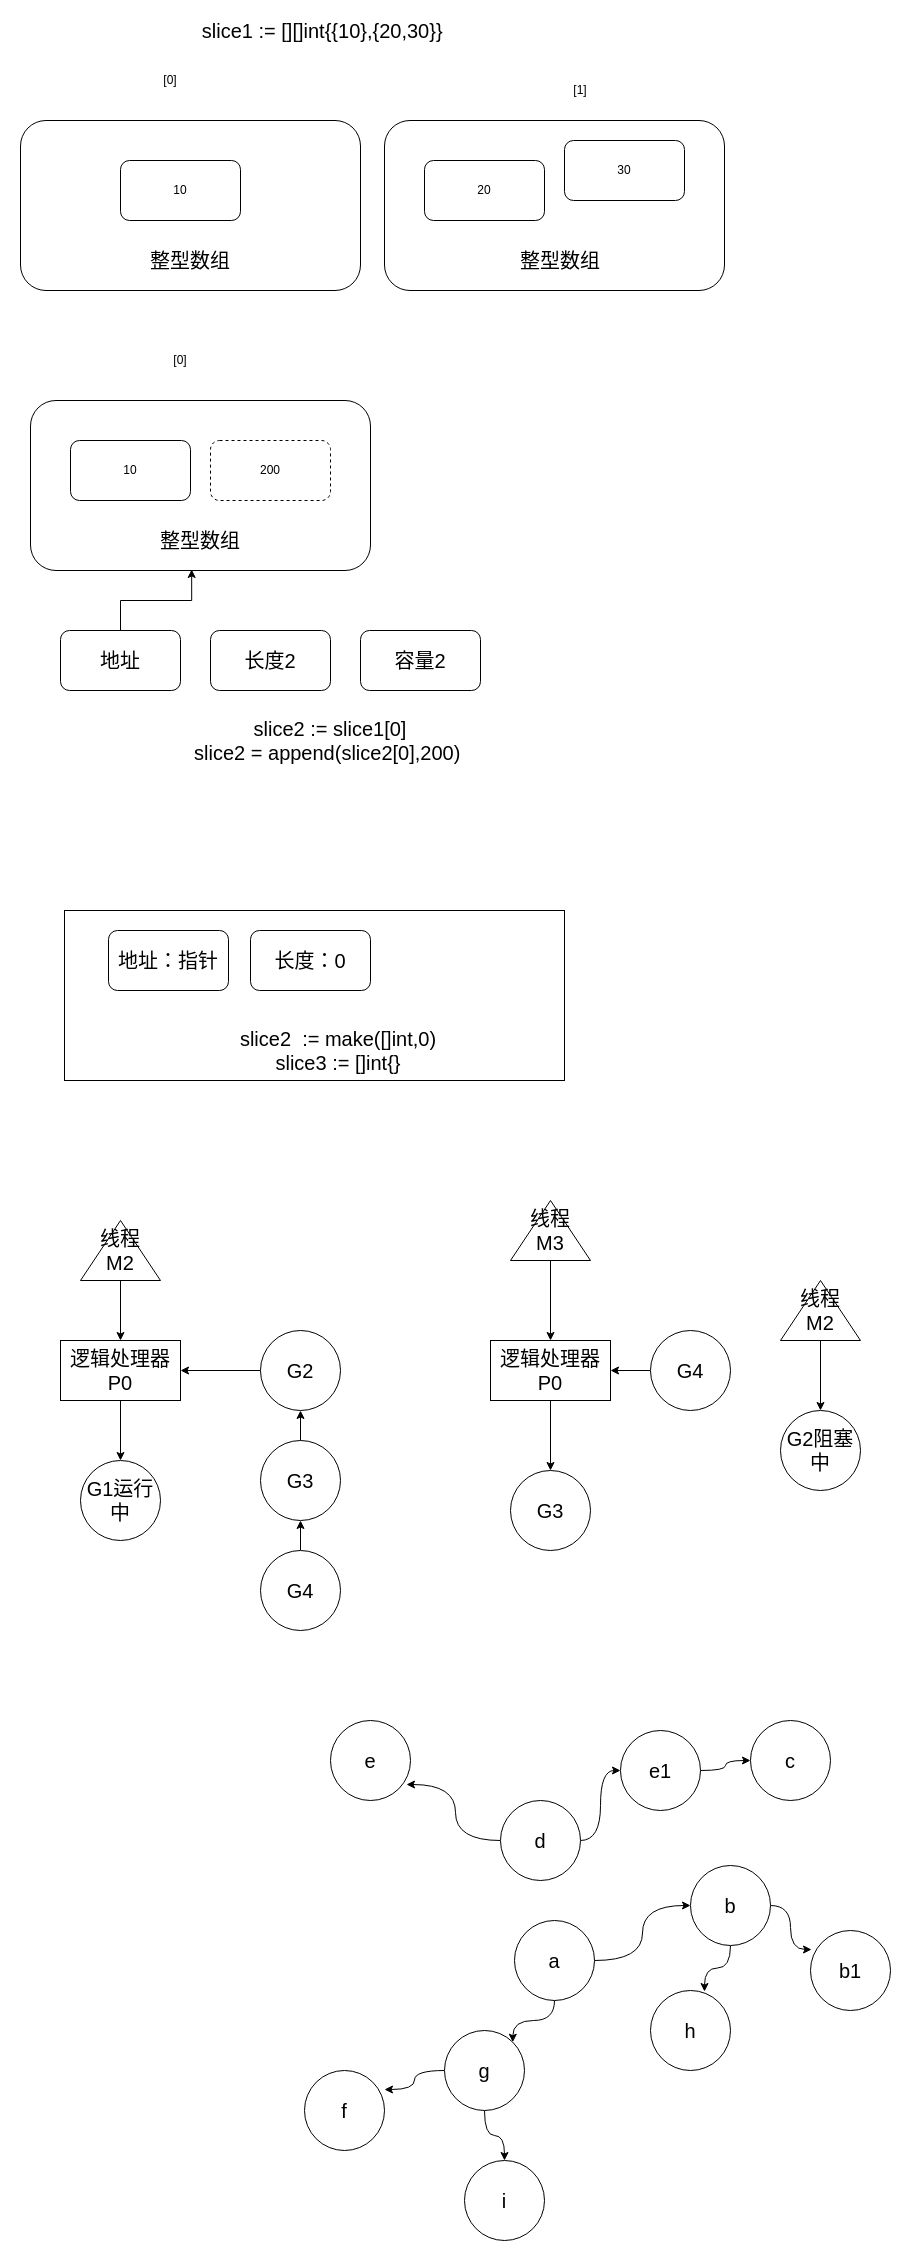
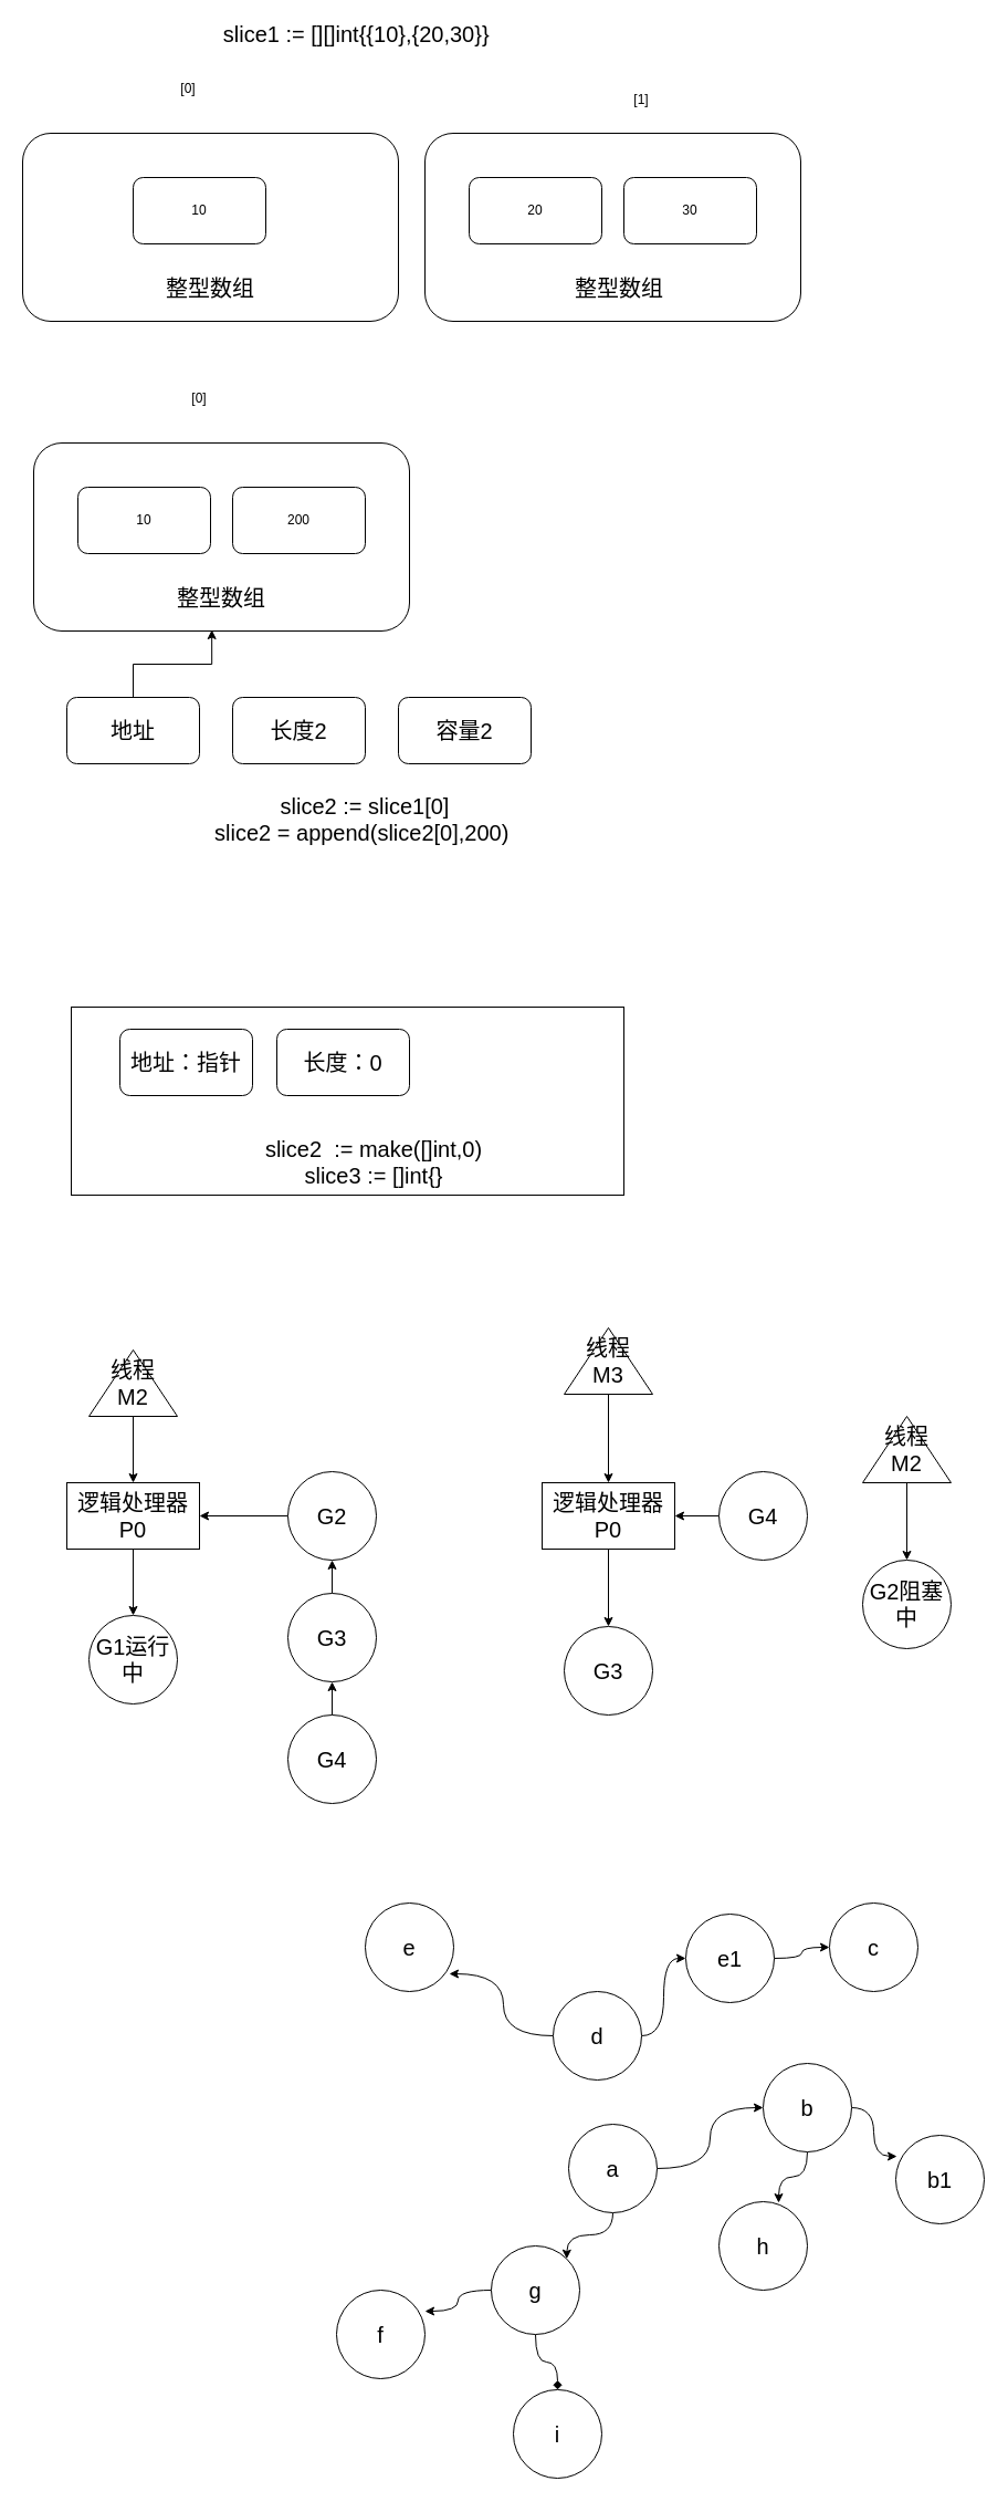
  <mxCell id="0" />
  <mxCell id="1" parent="0" />
  <mxCell id="2" value="" style="rounded=0;whiteSpace=wrap;html=1;fontSize=20;" vertex="1" parent="1"><mxGeometry x="64" y="910" width="500" height="170" as="geometry" /></mxCell>
  <mxCell id="3" value="" style="rounded=1;whiteSpace=wrap;html=1;" vertex="1" parent="1"><mxGeometry x="20" y="120" width="340" height="170" as="geometry" /></mxCell>
  <mxCell id="4" value="10" style="rounded=1;whiteSpace=wrap;html=1;" vertex="1" parent="1"><mxGeometry x="120" y="160" width="120" height="60" as="geometry" /></mxCell>
  <mxCell id="5" value="" style="rounded=1;whiteSpace=wrap;html=1;" vertex="1" parent="1"><mxGeometry x="384" y="120" width="340" height="170" as="geometry" /></mxCell>
  <mxCell id="6" value="20" style="rounded=1;whiteSpace=wrap;html=1;" vertex="1" parent="1"><mxGeometry x="424" y="160" width="120" height="60" as="geometry" /></mxCell>
- <mxCell id="7" value="30" style="rounded=1;whiteSpace=wrap;html=1;" vertex="1" parent="1"><mxGeometry x="564" y="140" width="120" height="60" as="geometry" /></mxCell>
+ <mxCell id="7" value="30" style="rounded=1;whiteSpace=wrap;html=1;" vertex="1" parent="1"><mxGeometry x="564" y="160" width="120" height="60" as="geometry" /></mxCell>
  <mxCell id="8" value="[0]" style="text;html=1;strokeColor=none;fillColor=none;align=center;verticalAlign=middle;whiteSpace=wrap;rounded=0;" vertex="1" parent="1"><mxGeometry x="150" y="70" width="40" height="20" as="geometry" /></mxCell>
  <mxCell id="9" value="[1]" style="text;html=1;strokeColor=none;fillColor=none;align=center;verticalAlign=middle;whiteSpace=wrap;rounded=0;" vertex="1" parent="1"><mxGeometry x="560" y="80" width="40" height="20" as="geometry" /></mxCell>
  <mxCell id="10" value="slice1 := [][]int{{10},{20,30}}&amp;nbsp;" style="text;html=1;strokeColor=none;fillColor=none;align=center;verticalAlign=middle;whiteSpace=wrap;rounded=0;fontSize=20;" vertex="1" parent="1"><mxGeometry x="150" y="20" width="350" height="20" as="geometry" /></mxCell>
  <mxCell id="11" value="整型数组" style="text;html=1;strokeColor=none;fillColor=none;align=center;verticalAlign=middle;whiteSpace=wrap;rounded=0;fontSize=20;" vertex="1" parent="1"><mxGeometry x="500" y="250" width="120" height="20" as="geometry" /></mxCell>
  <mxCell id="12" value="整型数组" style="text;html=1;strokeColor=none;fillColor=none;align=center;verticalAlign=middle;whiteSpace=wrap;rounded=0;fontSize=20;" vertex="1" parent="1"><mxGeometry x="130" y="250" width="120" height="20" as="geometry" /></mxCell>
  <mxCell id="13" style="edgeStyle=orthogonalEdgeStyle;rounded=0;orthogonalLoop=1;jettySize=auto;html=1;entryX=0.474;entryY=0.994;entryDx=0;entryDy=0;entryPerimeter=0;fontSize=20;" edge="1" parent="1" source="14" target="18"><mxGeometry relative="1" as="geometry" /></mxCell>
  <mxCell id="14" value="地址" style="rounded=1;whiteSpace=wrap;html=1;fontSize=20;" vertex="1" parent="1"><mxGeometry x="60" y="630" width="120" height="60" as="geometry" /></mxCell>
  <mxCell id="15" value="slice2 := slice1[0]&lt;br&gt;slice2 = append(slice2[0],200)&amp;nbsp;" style="text;html=1;strokeColor=none;fillColor=none;align=center;verticalAlign=middle;whiteSpace=wrap;rounded=0;fontSize=20;" vertex="1" parent="1"><mxGeometry x="40" y="730" width="580" height="20" as="geometry" /></mxCell>
  <mxCell id="16" value="长度2" style="rounded=1;whiteSpace=wrap;html=1;fontSize=20;" vertex="1" parent="1"><mxGeometry x="210" y="630" width="120" height="60" as="geometry" /></mxCell>
  <mxCell id="17" value="容量2" style="rounded=1;whiteSpace=wrap;html=1;fontSize=20;" vertex="1" parent="1"><mxGeometry x="360" y="630" width="120" height="60" as="geometry" /></mxCell>
  <mxCell id="18" value="" style="rounded=1;whiteSpace=wrap;html=1;" vertex="1" parent="1"><mxGeometry x="30" y="400" width="340" height="170" as="geometry" /></mxCell>
  <mxCell id="19" value="10" style="rounded=1;whiteSpace=wrap;html=1;" vertex="1" parent="1"><mxGeometry x="70" y="440" width="120" height="60" as="geometry" /></mxCell>
  <mxCell id="20" value="[0]" style="text;html=1;strokeColor=none;fillColor=none;align=center;verticalAlign=middle;whiteSpace=wrap;rounded=0;" vertex="1" parent="1"><mxGeometry x="160" y="350" width="40" height="20" as="geometry" /></mxCell>
  <mxCell id="21" value="整型数组" style="text;html=1;strokeColor=none;fillColor=none;align=center;verticalAlign=middle;whiteSpace=wrap;rounded=0;fontSize=20;" vertex="1" parent="1"><mxGeometry x="140" y="530" width="120" height="20" as="geometry" /></mxCell>
- <mxCell id="22" value="200" style="rounded=1;whiteSpace=wrap;html=1;dashed=1;" vertex="1" parent="1"><mxGeometry x="210" y="440" width="120" height="60" as="geometry" /></mxCell>
+ <mxCell id="22" value="200" style="rounded=1;whiteSpace=wrap;html=1;" vertex="1" parent="1"><mxGeometry x="210" y="440" width="120" height="60" as="geometry" /></mxCell>
  <mxCell id="23" value="长度：0" style="rounded=1;whiteSpace=wrap;html=1;fontSize=20;" vertex="1" parent="1"><mxGeometry x="250" y="930" width="120" height="60" as="geometry" /></mxCell>
  <mxCell id="24" value="地址：指针" style="rounded=1;whiteSpace=wrap;html=1;fontSize=20;" vertex="1" parent="1"><mxGeometry x="108" y="930" width="120" height="60" as="geometry" /></mxCell>
  <mxCell id="25" value="slice2&amp;nbsp; := make([]int,0)&lt;br&gt;slice3 := []int{}" style="text;html=1;strokeColor=none;fillColor=none;align=center;verticalAlign=middle;whiteSpace=wrap;rounded=0;fontSize=20;" vertex="1" parent="1"><mxGeometry x="238" y="1010" width="200" height="80" as="geometry" /></mxCell>
  <mxCell id="26" style="edgeStyle=orthogonalEdgeStyle;rounded=0;orthogonalLoop=1;jettySize=auto;html=1;entryX=0.5;entryY=0;entryDx=0;entryDy=0;fontSize=20;" edge="1" parent="1" source="27" target="29"><mxGeometry relative="1" as="geometry" /></mxCell>
  <mxCell id="27" value="线程&lt;br&gt;M2" style="triangle;whiteSpace=wrap;html=1;fontSize=20;direction=north;" vertex="1" parent="1"><mxGeometry x="80" y="1220" width="80" height="60" as="geometry" /></mxCell>
  <mxCell id="28" style="edgeStyle=orthogonalEdgeStyle;rounded=0;orthogonalLoop=1;jettySize=auto;html=1;entryX=0.5;entryY=0;entryDx=0;entryDy=0;fontSize=20;" edge="1" parent="1" source="29" target="30"><mxGeometry relative="1" as="geometry" /></mxCell>
  <mxCell id="29" value="逻辑处理器&lt;br&gt;P0" style="rounded=0;whiteSpace=wrap;html=1;fontSize=20;" vertex="1" parent="1"><mxGeometry x="60" y="1340" width="120" height="60" as="geometry" /></mxCell>
  <mxCell id="30" value="G1运行中" style="ellipse;whiteSpace=wrap;html=1;aspect=fixed;fontSize=20;" vertex="1" parent="1"><mxGeometry x="80" y="1460" width="80" height="80" as="geometry" /></mxCell>
  <mxCell id="31" style="edgeStyle=orthogonalEdgeStyle;rounded=0;orthogonalLoop=1;jettySize=auto;html=1;fontSize=20;" edge="1" parent="1" source="32" target="29"><mxGeometry relative="1" as="geometry" /></mxCell>
  <mxCell id="32" value="G2" style="ellipse;whiteSpace=wrap;html=1;aspect=fixed;fontSize=20;" vertex="1" parent="1"><mxGeometry x="260" y="1330" width="80" height="80" as="geometry" /></mxCell>
  <mxCell id="33" style="edgeStyle=orthogonalEdgeStyle;rounded=0;orthogonalLoop=1;jettySize=auto;html=1;fontSize=20;" edge="1" parent="1" source="34" target="32"><mxGeometry relative="1" as="geometry" /></mxCell>
  <mxCell id="34" value="G3" style="ellipse;whiteSpace=wrap;html=1;aspect=fixed;fontSize=20;" vertex="1" parent="1"><mxGeometry x="260" y="1440" width="80" height="80" as="geometry" /></mxCell>
  <mxCell id="35" style="edgeStyle=orthogonalEdgeStyle;rounded=0;orthogonalLoop=1;jettySize=auto;html=1;fontSize=20;" edge="1" parent="1" source="36" target="34"><mxGeometry relative="1" as="geometry" /></mxCell>
  <mxCell id="36" value="G4" style="ellipse;whiteSpace=wrap;html=1;aspect=fixed;fontSize=20;" vertex="1" parent="1"><mxGeometry x="260" y="1550" width="80" height="80" as="geometry" /></mxCell>
  <mxCell id="37" style="edgeStyle=orthogonalEdgeStyle;rounded=0;orthogonalLoop=1;jettySize=auto;html=1;entryX=0.5;entryY=0;entryDx=0;entryDy=0;fontSize=20;" edge="1" parent="1" source="38" target="40"><mxGeometry relative="1" as="geometry" /></mxCell>
  <mxCell id="38" value="线程&lt;br&gt;M3" style="triangle;whiteSpace=wrap;html=1;fontSize=20;direction=north;" vertex="1" parent="1"><mxGeometry x="510" y="1200" width="80" height="60" as="geometry" /></mxCell>
  <mxCell id="39" style="edgeStyle=orthogonalEdgeStyle;rounded=0;orthogonalLoop=1;jettySize=auto;html=1;fontSize=20;" edge="1" parent="1" source="40" target="41"><mxGeometry relative="1" as="geometry" /></mxCell>
  <mxCell id="40" value="逻辑处理器&lt;br&gt;P0" style="rounded=0;whiteSpace=wrap;html=1;fontSize=20;" vertex="1" parent="1"><mxGeometry x="490" y="1340" width="120" height="60" as="geometry" /></mxCell>
  <mxCell id="41" value="G3" style="ellipse;whiteSpace=wrap;html=1;aspect=fixed;fontSize=20;" vertex="1" parent="1"><mxGeometry x="510" y="1470" width="80" height="80" as="geometry" /></mxCell>
  <mxCell id="42" style="edgeStyle=orthogonalEdgeStyle;rounded=0;orthogonalLoop=1;jettySize=auto;html=1;fontSize=20;" edge="1" parent="1" source="43" target="44"><mxGeometry relative="1" as="geometry" /></mxCell>
  <mxCell id="43" value="线程&lt;br&gt;M2" style="triangle;whiteSpace=wrap;html=1;fontSize=20;direction=north;" vertex="1" parent="1"><mxGeometry x="780" y="1280" width="80" height="60" as="geometry" /></mxCell>
  <mxCell id="44" value="G2阻塞中" style="ellipse;whiteSpace=wrap;html=1;aspect=fixed;fontSize=20;" vertex="1" parent="1"><mxGeometry x="780" y="1410" width="80" height="80" as="geometry" /></mxCell>
  <mxCell id="45" value="" style="edgeStyle=orthogonalEdgeStyle;rounded=0;orthogonalLoop=1;jettySize=auto;html=1;fontSize=20;" edge="1" parent="1" source="46" target="40"><mxGeometry relative="1" as="geometry" /></mxCell>
  <mxCell id="46" value="G4" style="ellipse;whiteSpace=wrap;html=1;aspect=fixed;fontSize=20;" vertex="1" parent="1"><mxGeometry x="650" y="1330" width="80" height="80" as="geometry" /></mxCell>
  <mxCell id="47" value="e" style="ellipse;whiteSpace=wrap;html=1;aspect=fixed;fontSize=20;" vertex="1" parent="1"><mxGeometry x="330" y="1720" width="80" height="80" as="geometry" /></mxCell>
  <mxCell id="48" style="edgeStyle=orthogonalEdgeStyle;curved=1;sketch=0;orthogonalLoop=1;jettySize=auto;html=1;entryX=0.95;entryY=0.8;entryDx=0;entryDy=0;entryPerimeter=0;fontSize=20;" edge="1" parent="1" source="50" target="47"><mxGeometry relative="1" as="geometry" /></mxCell>
  <mxCell id="49" style="edgeStyle=orthogonalEdgeStyle;curved=1;sketch=0;orthogonalLoop=1;jettySize=auto;html=1;fontSize=20;" edge="1" parent="1" source="50" target="63"><mxGeometry relative="1" as="geometry" /></mxCell>
  <mxCell id="50" value="d" style="ellipse;whiteSpace=wrap;html=1;aspect=fixed;fontSize=20;" vertex="1" parent="1"><mxGeometry x="500" y="1800" width="80" height="80" as="geometry" /></mxCell>
  <mxCell id="51" style="edgeStyle=orthogonalEdgeStyle;curved=1;sketch=0;orthogonalLoop=1;jettySize=auto;html=1;entryX=1;entryY=0;entryDx=0;entryDy=0;fontSize=20;" edge="1" parent="1" source="53" target="60"><mxGeometry relative="1" as="geometry" /></mxCell>
  <mxCell id="52" style="edgeStyle=orthogonalEdgeStyle;curved=1;sketch=0;orthogonalLoop=1;jettySize=auto;html=1;fontSize=20;" edge="1" parent="1" source="53" target="56"><mxGeometry relative="1" as="geometry" /></mxCell>
  <mxCell id="53" value="a" style="ellipse;whiteSpace=wrap;html=1;aspect=fixed;fontSize=20;" vertex="1" parent="1"><mxGeometry x="514" y="1920" width="80" height="80" as="geometry" /></mxCell>
  <mxCell id="54" style="edgeStyle=orthogonalEdgeStyle;curved=1;sketch=0;orthogonalLoop=1;jettySize=auto;html=1;entryX=0.013;entryY=0.238;entryDx=0;entryDy=0;entryPerimeter=0;fontSize=20;" edge="1" parent="1" source="56" target="64"><mxGeometry relative="1" as="geometry" /></mxCell>
  <mxCell id="55" style="edgeStyle=orthogonalEdgeStyle;curved=1;sketch=0;orthogonalLoop=1;jettySize=auto;html=1;entryX=0.675;entryY=0.013;entryDx=0;entryDy=0;entryPerimeter=0;fontSize=20;" edge="1" parent="1" source="56" target="57"><mxGeometry relative="1" as="geometry" /></mxCell>
  <mxCell id="56" value="b" style="ellipse;whiteSpace=wrap;html=1;aspect=fixed;fontSize=20;" vertex="1" parent="1"><mxGeometry x="690" y="1865" width="80" height="80" as="geometry" /></mxCell>
  <mxCell id="57" value="h" style="ellipse;whiteSpace=wrap;html=1;aspect=fixed;fontSize=20;" vertex="1" parent="1"><mxGeometry x="650" y="1990" width="80" height="80" as="geometry" /></mxCell>
  <mxCell id="58" style="edgeStyle=orthogonalEdgeStyle;orthogonalLoop=1;jettySize=auto;html=1;entryX=1;entryY=0.238;entryDx=0;entryDy=0;entryPerimeter=0;fontSize=20;curved=1;" edge="1" parent="1" source="60" target="61"><mxGeometry relative="1" as="geometry" /></mxCell>
- <mxCell id="59" style="edgeStyle=orthogonalEdgeStyle;orthogonalLoop=1;jettySize=auto;html=1;fontSize=20;sketch=0;curved=1;" edge="1" parent="1" source="60" target="65"><mxGeometry relative="1" as="geometry" /></mxCell>
+ <mxCell id="59" style="edgeStyle=orthogonalEdgeStyle;orthogonalLoop=1;jettySize=auto;html=1;fontSize=20;sketch=0;curved=1;endArrow=diamond;" edge="1" parent="1" source="60" target="65"><mxGeometry relative="1" as="geometry" /></mxCell>
  <mxCell id="60" value="g" style="ellipse;whiteSpace=wrap;html=1;aspect=fixed;fontSize=20;" vertex="1" parent="1"><mxGeometry x="444" y="2030" width="80" height="80" as="geometry" /></mxCell>
  <mxCell id="61" value="f" style="ellipse;whiteSpace=wrap;html=1;aspect=fixed;fontSize=20;" vertex="1" parent="1"><mxGeometry x="304" y="2070" width="80" height="80" as="geometry" /></mxCell>
  <mxCell id="62" style="edgeStyle=orthogonalEdgeStyle;curved=1;sketch=0;orthogonalLoop=1;jettySize=auto;html=1;fontSize=20;" edge="1" parent="1" source="63" target="66"><mxGeometry relative="1" as="geometry" /></mxCell>
  <mxCell id="63" value="e1" style="ellipse;whiteSpace=wrap;html=1;aspect=fixed;fontSize=20;" vertex="1" parent="1"><mxGeometry x="620" y="1730" width="80" height="80" as="geometry" /></mxCell>
  <mxCell id="64" value="b1" style="ellipse;whiteSpace=wrap;html=1;aspect=fixed;fontSize=20;" vertex="1" parent="1"><mxGeometry x="810" y="1930" width="80" height="80" as="geometry" /></mxCell>
  <mxCell id="65" value="i" style="ellipse;whiteSpace=wrap;html=1;aspect=fixed;fontSize=20;" vertex="1" parent="1"><mxGeometry x="464" y="2160" width="80" height="80" as="geometry" /></mxCell>
  <mxCell id="66" value="c" style="ellipse;whiteSpace=wrap;html=1;aspect=fixed;fontSize=20;" vertex="1" parent="1"><mxGeometry x="750" y="1720" width="80" height="80" as="geometry" /></mxCell>
